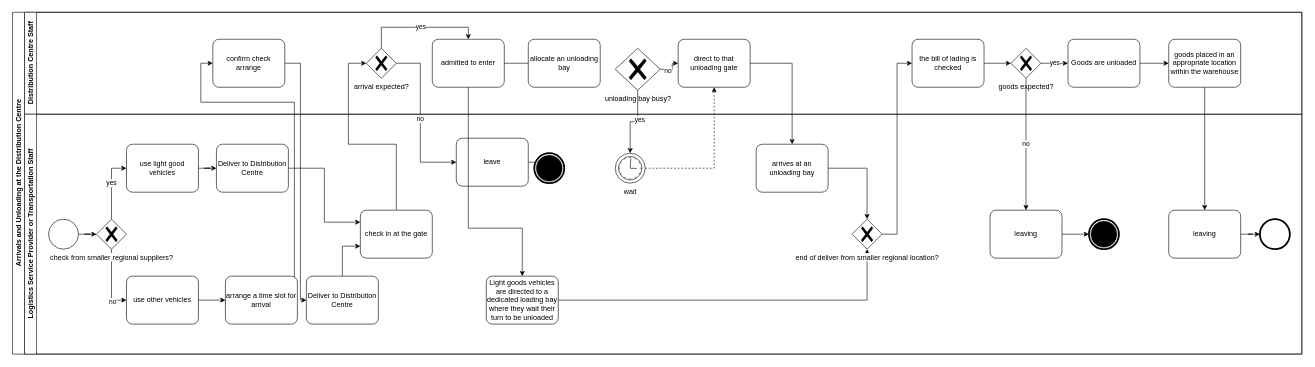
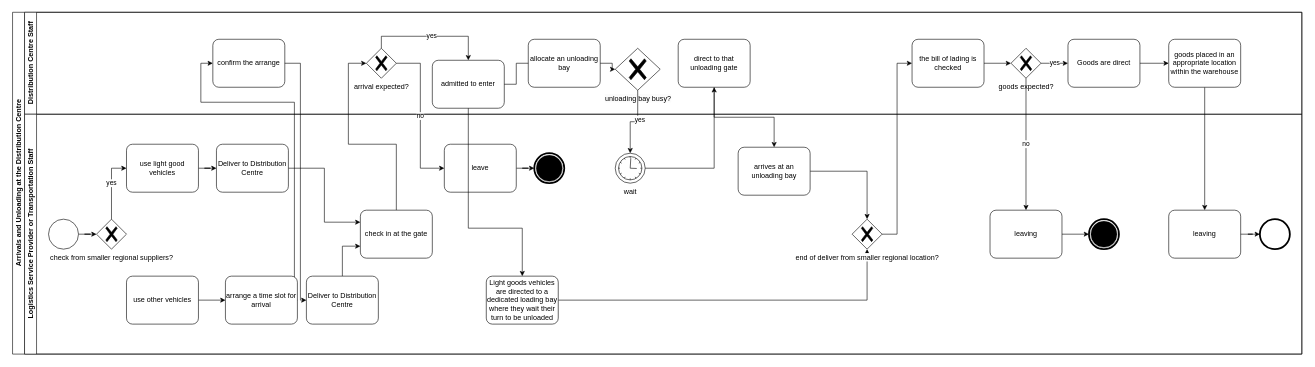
  <mxCell id="0" />
  <mxCell id="1" parent="0" />
  <mxCell id="2" value="Arrivals and Unloading at the Distribution Centre" style="swimlane;html=1;childLayout=stackLayout;resizeParent=1;resizeParentMax=0;horizontal=0;startSize=20;horizontalStack=0;" parent="1" vertex="1"><mxGeometry x="20" y="20" width="2150" height="570" as="geometry" /></mxCell>
  <mxCell id="3" value="Distribution Centre Staff" style="swimlane;html=1;startSize=20;horizontal=0;" parent="2" vertex="1"><mxGeometry x="20" width="2130" height="170" as="geometry" /></mxCell>
- <mxCell id="4" value="confirm check arrange" style="points=[[0.25,0,0],[0.5,0,0],[0.75,0,0],[1,0.25,0],[1,0.5,0],[1,0.75,0],[0.75,1,0],[0.5,1,0],[0.25,1,0],[0,0.75,0],[0,0.5,0],[0,0.25,0]];shape=mxgraph.bpmn.task;whiteSpace=wrap;rectStyle=rounded;size=10;html=1;taskMarker=abstract;" vertex="1" parent="3"><mxGeometry x="314" y="45" width="120" height="80" as="geometry" /></mxCell>
+ <mxCell id="4" value="confirm the arrange" style="points=[[0.25,0,0],[0.5,0,0],[0.75,0,0],[1,0.25,0],[1,0.5,0],[1,0.75,0],[0.75,1,0],[0.5,1,0],[0.25,1,0],[0,0.75,0],[0,0.5,0],[0,0.25,0]];shape=mxgraph.bpmn.task;whiteSpace=wrap;rectStyle=rounded;size=10;html=1;taskMarker=abstract;" vertex="1" parent="3"><mxGeometry x="314" y="45" width="120" height="80" as="geometry" /></mxCell>
  <mxCell id="5" value="arrival&amp;nbsp;expected?" style="points=[[0.25,0.25,0],[0.5,0,0],[0.75,0.25,0],[1,0.5,0],[0.75,0.75,0],[0.5,1,0],[0.25,0.75,0],[0,0.5,0]];shape=mxgraph.bpmn.gateway2;html=1;verticalLabelPosition=bottom;labelBackgroundColor=#ffffff;verticalAlign=top;align=center;perimeter=rhombusPerimeter;outlineConnect=0;outline=none;symbol=none;gwType=exclusive;" parent="3" vertex="1"><mxGeometry x="570" y="60" width="50" height="50" as="geometry" /></mxCell>
- <mxCell id="6" value="admitted to enter" style="points=[[0.25,0,0],[0.5,0,0],[0.75,0,0],[1,0.25,0],[1,0.5,0],[1,0.75,0],[0.75,1,0],[0.5,1,0],[0.25,1,0],[0,0.75,0],[0,0.5,0],[0,0.25,0]];shape=mxgraph.bpmn.task;whiteSpace=wrap;rectStyle=rounded;size=10;html=1;taskMarker=abstract;" parent="3" vertex="1"><mxGeometry x="680" y="45" width="120" height="80" as="geometry" /></mxCell>
+ <mxCell id="6" value="admitted to enter" style="points=[[0.25,0,0],[0.5,0,0],[0.75,0,0],[1,0.25,0],[1,0.5,0],[1,0.75,0],[0.75,1,0],[0.5,1,0],[0.25,1,0],[0,0.75,0],[0,0.5,0],[0,0.25,0]];shape=mxgraph.bpmn.task;whiteSpace=wrap;rectStyle=rounded;size=10;html=1;taskMarker=abstract;" parent="3" vertex="1"><mxGeometry x="680" y="80" width="120" height="80" as="geometry" /></mxCell>
  <mxCell id="7" style="edgeStyle=orthogonalEdgeStyle;rounded=0;orthogonalLoop=1;jettySize=auto;html=1;exitX=0.5;exitY=0;exitDx=0;exitDy=0;exitPerimeter=0;entryX=0.5;entryY=0;entryDx=0;entryDy=0;entryPerimeter=0;" parent="3" source="5" target="6" edge="1"><mxGeometry relative="1" as="geometry" /></mxCell>
  <mxCell id="8" value="yes" style="edgeLabel;html=1;align=center;verticalAlign=middle;resizable=0;points=[];" parent="7" vertex="1" connectable="0"><mxGeometry y="3" relative="1" as="geometry"><mxPoint y="1" as="offset" /></mxGeometry></mxCell>
  <mxCell id="9" value="allocate an unloading bay" style="points=[[0.25,0,0],[0.5,0,0],[0.75,0,0],[1,0.25,0],[1,0.5,0],[1,0.75,0],[0.75,1,0],[0.5,1,0],[0.25,1,0],[0,0.75,0],[0,0.5,0],[0,0.25,0]];shape=mxgraph.bpmn.task;whiteSpace=wrap;rectStyle=rounded;size=10;html=1;taskMarker=abstract;" parent="3" vertex="1"><mxGeometry x="840" y="45" width="120" height="80" as="geometry" /></mxCell>
  <mxCell id="10" style="edgeStyle=orthogonalEdgeStyle;rounded=0;orthogonalLoop=1;jettySize=auto;html=1;endArrow=none;" parent="3" source="6" target="9" edge="1"><mxGeometry relative="1" as="geometry" /></mxCell>
  <mxCell id="11" value="&lt;span style=&quot;background-color: rgb(251, 251, 251);&quot;&gt;unloading bay busy?&lt;/span&gt;" style="points=[[0.25,0.25,0],[0.5,0,0],[0.75,0.25,0],[1,0.5,0],[0.75,0.75,0],[0.5,1,0],[0.25,0.75,0],[0,0.5,0]];shape=mxgraph.bpmn.gateway2;html=1;verticalLabelPosition=bottom;labelBackgroundColor=#ffffff;verticalAlign=top;align=center;perimeter=rhombusPerimeter;outlineConnect=0;outline=none;symbol=none;gwType=exclusive;" parent="3" vertex="1"><mxGeometry x="985" y="60" width="75" height="70" as="geometry" /></mxCell>
+ <mxCell id="12" style="edgeStyle=orthogonalEdgeStyle;rounded=0;orthogonalLoop=1;jettySize=auto;html=1;entryX=0;entryY=0.5;entryDx=0;entryDy=0;entryPerimeter=0;" parent="3" source="9" target="11" edge="1"><mxGeometry relative="1" as="geometry" /></mxCell>
  <mxCell id="13" value="direct&amp;nbsp;to that unloading gate" style="points=[[0.25,0,0],[0.5,0,0],[0.75,0,0],[1,0.25,0],[1,0.5,0],[1,0.75,0],[0.75,1,0],[0.5,1,0],[0.25,1,0],[0,0.75,0],[0,0.5,0],[0,0.25,0]];shape=mxgraph.bpmn.task;whiteSpace=wrap;rectStyle=rounded;size=10;html=1;taskMarker=abstract;" vertex="1" parent="3"><mxGeometry x="1090" y="45" width="120" height="80" as="geometry" /></mxCell>
- <mxCell id="14" style="edgeStyle=orthogonalEdgeStyle;rounded=0;orthogonalLoop=1;jettySize=auto;html=1;" edge="1" parent="3" source="11" target="13"><mxGeometry relative="1" as="geometry" /></mxCell>
- <mxCell id="15" value="no" style="edgeLabel;html=1;align=center;verticalAlign=middle;resizable=0;points=[];" vertex="1" connectable="0" parent="14"><mxGeometry x="-0.391" y="-2" relative="1" as="geometry"><mxPoint as="offset" /></mxGeometry></mxCell>
  <mxCell id="16" style="edgeStyle=orthogonalEdgeStyle;rounded=0;orthogonalLoop=1;jettySize=auto;html=1;" edge="1" parent="3" source="17" target="19"><mxGeometry relative="1" as="geometry" /></mxCell>
  <mxCell id="17" value="the bill of lading is checked" style="points=[[0.25,0,0],[0.5,0,0],[0.75,0,0],[1,0.25,0],[1,0.5,0],[1,0.75,0],[0.75,1,0],[0.5,1,0],[0.25,1,0],[0,0.75,0],[0,0.5,0],[0,0.25,0]];shape=mxgraph.bpmn.task;whiteSpace=wrap;rectStyle=rounded;size=10;html=1;taskMarker=abstract;" vertex="1" parent="3"><mxGeometry x="1480" y="45" width="120" height="80" as="geometry" /></mxCell>
  <mxCell id="18" value="yes" style="edgeStyle=orthogonalEdgeStyle;rounded=0;orthogonalLoop=1;jettySize=auto;html=1;" edge="1" parent="3" source="19" target="20"><mxGeometry relative="1" as="geometry" /></mxCell>
  <mxCell id="19" value="goods expected?&lt;br&gt;" style="points=[[0.25,0.25,0],[0.5,0,0],[0.75,0.25,0],[1,0.5,0],[0.75,0.75,0],[0.5,1,0],[0.25,0.75,0],[0,0.5,0]];shape=mxgraph.bpmn.gateway2;html=1;verticalLabelPosition=bottom;labelBackgroundColor=#ffffff;verticalAlign=top;align=center;perimeter=rhombusPerimeter;outlineConnect=0;outline=none;symbol=none;gwType=exclusive;" vertex="1" parent="3"><mxGeometry x="1645" y="60" width="50" height="50" as="geometry" /></mxCell>
- <mxCell id="20" value="Goods are unloaded" style="points=[[0.25,0,0],[0.5,0,0],[0.75,0,0],[1,0.25,0],[1,0.5,0],[1,0.75,0],[0.75,1,0],[0.5,1,0],[0.25,1,0],[0,0.75,0],[0,0.5,0],[0,0.25,0]];shape=mxgraph.bpmn.task;whiteSpace=wrap;rectStyle=rounded;size=10;html=1;taskMarker=abstract;" vertex="1" parent="3"><mxGeometry x="1740" y="45" width="120" height="80" as="geometry" /></mxCell>
+ <mxCell id="20" value="Goods are direct" style="points=[[0.25,0,0],[0.5,0,0],[0.75,0,0],[1,0.25,0],[1,0.5,0],[1,0.75,0],[0.75,1,0],[0.5,1,0],[0.25,1,0],[0,0.75,0],[0,0.5,0],[0,0.25,0]];shape=mxgraph.bpmn.task;whiteSpace=wrap;rectStyle=rounded;size=10;html=1;taskMarker=abstract;" vertex="1" parent="3"><mxGeometry x="1740" y="45" width="120" height="80" as="geometry" /></mxCell>
  <mxCell id="21" style="edgeStyle=orthogonalEdgeStyle;rounded=0;orthogonalLoop=1;jettySize=auto;html=1;entryX=0;entryY=0.5;entryDx=0;entryDy=0;entryPerimeter=0;exitX=1;exitY=0.5;exitDx=0;exitDy=0;exitPerimeter=0;" edge="1" parent="2" source="42" target="4"><mxGeometry relative="1" as="geometry"><Array as="points"><mxPoint x="470" y="480" /><mxPoint x="470" y="150" /><mxPoint x="314" y="150" /><mxPoint x="314" y="85" /></Array></mxGeometry></mxCell>
  <mxCell id="22" style="edgeStyle=orthogonalEdgeStyle;rounded=0;orthogonalLoop=1;jettySize=auto;html=1;" edge="1" parent="2" source="4" target="44"><mxGeometry relative="1" as="geometry"><Array as="points"><mxPoint x="480" y="85" /><mxPoint x="480" y="480" /></Array></mxGeometry></mxCell>
  <mxCell id="23" style="edgeStyle=orthogonalEdgeStyle;rounded=0;orthogonalLoop=1;jettySize=auto;html=1;entryX=0;entryY=0.5;entryDx=0;entryDy=0;entryPerimeter=0;" edge="1" parent="2" source="39" target="5"><mxGeometry relative="1" as="geometry" /></mxCell>
  <mxCell id="24" value="no" style="edgeStyle=orthogonalEdgeStyle;rounded=0;orthogonalLoop=1;jettySize=auto;html=1;exitX=1;exitY=0.5;exitDx=0;exitDy=0;exitPerimeter=0;" parent="2" source="5" target="46" edge="1"><mxGeometry relative="1" as="geometry"><mxPoint x="700" y="140" as="targetPoint" /><Array as="points"><mxPoint x="680" y="85" /></Array></mxGeometry></mxCell>
  <mxCell id="25" style="edgeStyle=orthogonalEdgeStyle;rounded=0;orthogonalLoop=1;jettySize=auto;html=1;" edge="1" parent="2" source="11" target="50"><mxGeometry relative="1" as="geometry" /></mxCell>
  <mxCell id="26" value="yes" style="edgeLabel;html=1;align=center;verticalAlign=middle;resizable=0;points=[];" vertex="1" connectable="0" parent="25"><mxGeometry x="-0.181" y="3" relative="1" as="geometry"><mxPoint as="offset" /></mxGeometry></mxCell>
  <mxCell id="27" value="Logistics Service Provider or&amp;nbsp;Transportation Staff" style="swimlane;html=1;startSize=20;horizontal=0;" parent="2" vertex="1"><mxGeometry x="20" y="170" width="2130" height="400" as="geometry" /></mxCell>
  <mxCell id="28" style="edgeStyle=orthogonalEdgeStyle;rounded=0;orthogonalLoop=1;jettySize=auto;html=1;" edge="1" parent="27" source="29" target="34"><mxGeometry relative="1" as="geometry" /></mxCell>
  <mxCell id="29" value="" style="points=[[0.145,0.145,0],[0.5,0,0],[0.855,0.145,0],[1,0.5,0],[0.855,0.855,0],[0.5,1,0],[0.145,0.855,0],[0,0.5,0]];shape=mxgraph.bpmn.event;html=1;verticalLabelPosition=bottom;labelBackgroundColor=#ffffff;verticalAlign=top;align=center;perimeter=ellipsePerimeter;outlineConnect=0;aspect=fixed;outline=standard;symbol=general;" parent="27" vertex="1"><mxGeometry x="40" y="175" width="50" height="50" as="geometry" /></mxCell>
  <mxCell id="30" style="edgeStyle=orthogonalEdgeStyle;rounded=0;orthogonalLoop=1;jettySize=auto;html=1;entryX=0;entryY=0.5;entryDx=0;entryDy=0;entryPerimeter=0;exitX=0.5;exitY=0;exitDx=0;exitDy=0;exitPerimeter=0;" edge="1" parent="27" source="34" target="36"><mxGeometry relative="1" as="geometry" /></mxCell>
  <mxCell id="31" value="yes" style="edgeLabel;html=1;align=center;verticalAlign=middle;resizable=0;points=[];" vertex="1" connectable="0" parent="30"><mxGeometry x="0.105" y="1" relative="1" as="geometry"><mxPoint as="offset" /></mxGeometry></mxCell>
- <mxCell id="32" style="edgeStyle=orthogonalEdgeStyle;rounded=0;orthogonalLoop=1;jettySize=auto;html=1;entryX=0;entryY=0.5;entryDx=0;entryDy=0;entryPerimeter=0;" edge="1" parent="27" source="34" target="38"><mxGeometry relative="1" as="geometry" /></mxCell>
- <mxCell id="33" value="no" style="edgeLabel;html=1;align=center;verticalAlign=middle;resizable=0;points=[];" vertex="1" connectable="0" parent="32"><mxGeometry x="0.564" y="-2" relative="1" as="geometry"><mxPoint as="offset" /></mxGeometry></mxCell>
  <mxCell id="34" value="check from&amp;nbsp;smaller regional suppliers?" style="points=[[0.25,0.25,0],[0.5,0,0],[0.75,0.25,0],[1,0.5,0],[0.75,0.75,0],[0.5,1,0],[0.25,0.75,0],[0,0.5,0]];shape=mxgraph.bpmn.gateway2;html=1;verticalLabelPosition=bottom;labelBackgroundColor=#ffffff;verticalAlign=top;align=center;perimeter=rhombusPerimeter;outlineConnect=0;outline=none;symbol=none;gwType=exclusive;" vertex="1" parent="27"><mxGeometry x="120" y="175" width="50" height="50" as="geometry" /></mxCell>
  <mxCell id="35" style="edgeStyle=orthogonalEdgeStyle;rounded=0;orthogonalLoop=1;jettySize=auto;html=1;entryX=0;entryY=0.5;entryDx=0;entryDy=0;entryPerimeter=0;" edge="1" parent="27" source="36" target="41"><mxGeometry relative="1" as="geometry" /></mxCell>
  <mxCell id="36" value="use light good vehicles" style="points=[[0.25,0,0],[0.5,0,0],[0.75,0,0],[1,0.25,0],[1,0.5,0],[1,0.75,0],[0.75,1,0],[0.5,1,0],[0.25,1,0],[0,0.75,0],[0,0.5,0],[0,0.25,0]];shape=mxgraph.bpmn.task;whiteSpace=wrap;rectStyle=rounded;size=10;html=1;taskMarker=abstract;" vertex="1" parent="27"><mxGeometry x="170" y="50" width="120" height="80" as="geometry" /></mxCell>
  <mxCell id="37" style="edgeStyle=orthogonalEdgeStyle;rounded=0;orthogonalLoop=1;jettySize=auto;html=1;" edge="1" parent="27" source="38" target="42"><mxGeometry relative="1" as="geometry" /></mxCell>
  <mxCell id="38" value="use other vehicles" style="points=[[0.25,0,0],[0.5,0,0],[0.75,0,0],[1,0.25,0],[1,0.5,0],[1,0.75,0],[0.75,1,0],[0.5,1,0],[0.25,1,0],[0,0.75,0],[0,0.5,0],[0,0.25,0]];shape=mxgraph.bpmn.task;whiteSpace=wrap;rectStyle=rounded;size=10;html=1;taskMarker=abstract;" vertex="1" parent="27"><mxGeometry x="170" y="270" width="120" height="80" as="geometry" /></mxCell>
  <mxCell id="39" value="check in at the gate" style="points=[[0.25,0,0],[0.5,0,0],[0.75,0,0],[1,0.25,0],[1,0.5,0],[1,0.75,0],[0.75,1,0],[0.5,1,0],[0.25,1,0],[0,0.75,0],[0,0.5,0],[0,0.25,0]];shape=mxgraph.bpmn.task;whiteSpace=wrap;rectStyle=rounded;size=10;html=1;taskMarker=abstract;" parent="27" vertex="1"><mxGeometry x="560" y="160" width="120" height="80" as="geometry" /></mxCell>
  <mxCell id="40" style="edgeStyle=orthogonalEdgeStyle;rounded=0;orthogonalLoop=1;jettySize=auto;html=1;entryX=0;entryY=0.25;entryDx=0;entryDy=0;entryPerimeter=0;" edge="1" parent="27" source="41" target="39"><mxGeometry relative="1" as="geometry" /></mxCell>
  <mxCell id="41" value="Deliver to Distribution Centre" style="points=[[0.25,0,0],[0.5,0,0],[0.75,0,0],[1,0.25,0],[1,0.5,0],[1,0.75,0],[0.75,1,0],[0.5,1,0],[0.25,1,0],[0,0.75,0],[0,0.5,0],[0,0.25,0]];shape=mxgraph.bpmn.task;whiteSpace=wrap;rectStyle=rounded;size=10;html=1;taskMarker=abstract;" vertex="1" parent="27"><mxGeometry x="320" y="50" width="120" height="80" as="geometry" /></mxCell>
  <mxCell id="42" value="arrange a time slot for arrival" style="points=[[0.25,0,0],[0.5,0,0],[0.75,0,0],[1,0.25,0],[1,0.5,0],[1,0.75,0],[0.75,1,0],[0.5,1,0],[0.25,1,0],[0,0.75,0],[0,0.5,0],[0,0.25,0]];shape=mxgraph.bpmn.task;whiteSpace=wrap;rectStyle=rounded;size=10;html=1;taskMarker=abstract;" parent="27" vertex="1"><mxGeometry x="335" y="270" width="120" height="80" as="geometry" /></mxCell>
  <mxCell id="43" style="edgeStyle=orthogonalEdgeStyle;rounded=0;orthogonalLoop=1;jettySize=auto;html=1;entryX=0;entryY=0.75;entryDx=0;entryDy=0;entryPerimeter=0;" edge="1" parent="27" source="44" target="39"><mxGeometry relative="1" as="geometry"><mxPoint x="620" y="309.941" as="targetPoint" /></mxGeometry></mxCell>
  <mxCell id="44" value="Deliver to Distribution Centre" style="points=[[0.25,0,0],[0.5,0,0],[0.75,0,0],[1,0.25,0],[1,0.5,0],[1,0.75,0],[0.75,1,0],[0.5,1,0],[0.25,1,0],[0,0.75,0],[0,0.5,0],[0,0.25,0]];shape=mxgraph.bpmn.task;whiteSpace=wrap;rectStyle=rounded;size=10;html=1;taskMarker=abstract;" vertex="1" parent="27"><mxGeometry x="470" y="270" width="120" height="80" as="geometry" /></mxCell>
  <mxCell id="45" style="edgeStyle=orthogonalEdgeStyle;rounded=0;orthogonalLoop=1;jettySize=auto;html=1;" edge="1" parent="27" source="46" target="47"><mxGeometry relative="1" as="geometry" /></mxCell>
- <mxCell id="46" value="leave" style="points=[[0.25,0,0],[0.5,0,0],[0.75,0,0],[1,0.25,0],[1,0.5,0],[1,0.75,0],[0.75,1,0],[0.5,1,0],[0.25,1,0],[0,0.75,0],[0,0.5,0],[0,0.25,0]];shape=mxgraph.bpmn.task;whiteSpace=wrap;rectStyle=rounded;size=10;html=1;taskMarker=abstract;" parent="27" vertex="1"><mxGeometry x="720" y="40" width="120" height="80" as="geometry" /></mxCell>
+ <mxCell id="46" value="leave" style="points=[[0.25,0,0],[0.5,0,0],[0.75,0,0],[1,0.25,0],[1,0.5,0],[1,0.75,0],[0.75,1,0],[0.5,1,0],[0.25,1,0],[0,0.75,0],[0,0.5,0],[0,0.25,0]];shape=mxgraph.bpmn.task;whiteSpace=wrap;rectStyle=rounded;size=10;html=1;taskMarker=abstract;" parent="27" vertex="1"><mxGeometry x="700" y="50" width="120" height="80" as="geometry" /></mxCell>
  <mxCell id="47" value="" style="points=[[0.145,0.145,0],[0.5,0,0],[0.855,0.145,0],[1,0.5,0],[0.855,0.855,0],[0.5,1,0],[0.145,0.855,0],[0,0.5,0]];shape=mxgraph.bpmn.event;html=1;verticalLabelPosition=bottom;labelBackgroundColor=#ffffff;verticalAlign=top;align=center;perimeter=ellipsePerimeter;outlineConnect=0;aspect=fixed;outline=end;symbol=terminate;" parent="27" vertex="1"><mxGeometry x="850" y="65" width="50" height="50" as="geometry" /></mxCell>
  <mxCell id="48" style="edgeStyle=orthogonalEdgeStyle;rounded=0;orthogonalLoop=1;jettySize=auto;html=1;entryX=0.5;entryY=1;entryDx=0;entryDy=0;entryPerimeter=0;" edge="1" parent="27" source="49" target="53"><mxGeometry relative="1" as="geometry" /></mxCell>
  <mxCell id="49" value="Light goods vehicles are directed to a dedicated loading bay where they wait their turn to be unloaded" style="points=[[0.25,0,0],[0.5,0,0],[0.75,0,0],[1,0.25,0],[1,0.5,0],[1,0.75,0],[0.75,1,0],[0.5,1,0],[0.25,1,0],[0,0.75,0],[0,0.5,0],[0,0.25,0]];shape=mxgraph.bpmn.task;whiteSpace=wrap;rectStyle=rounded;size=10;html=1;taskMarker=abstract;" vertex="1" parent="27"><mxGeometry x="770" y="270" width="120" height="80" as="geometry" /></mxCell>
  <mxCell id="50" value="wait" style="points=[[0.145,0.145,0],[0.5,0,0],[0.855,0.145,0],[1,0.5,0],[0.855,0.855,0],[0.5,1,0],[0.145,0.855,0],[0,0.5,0]];shape=mxgraph.bpmn.event;html=1;verticalLabelPosition=bottom;labelBackgroundColor=#ffffff;verticalAlign=top;align=center;perimeter=ellipsePerimeter;outlineConnect=0;aspect=fixed;outline=standard;symbol=timer;" vertex="1" parent="27"><mxGeometry x="985" y="65" width="50" height="50" as="geometry" /></mxCell>
  <mxCell id="51" style="edgeStyle=orthogonalEdgeStyle;rounded=0;orthogonalLoop=1;jettySize=auto;html=1;entryX=0.5;entryY=0;entryDx=0;entryDy=0;entryPerimeter=0;" edge="1" parent="27" source="52" target="53"><mxGeometry relative="1" as="geometry" /></mxCell>
- <mxCell id="52" value="arrives at an unloading bay" style="points=[[0.25,0,0],[0.5,0,0],[0.75,0,0],[1,0.25,0],[1,0.5,0],[1,0.75,0],[0.75,1,0],[0.5,1,0],[0.25,1,0],[0,0.75,0],[0,0.5,0],[0,0.25,0]];shape=mxgraph.bpmn.task;whiteSpace=wrap;rectStyle=rounded;size=10;html=1;taskMarker=abstract;" vertex="1" parent="27"><mxGeometry x="1220" y="50" width="120" height="80" as="geometry" /></mxCell>
+ <mxCell id="52" value="arrives at an unloading bay" style="points=[[0.25,0,0],[0.5,0,0],[0.75,0,0],[1,0.25,0],[1,0.5,0],[1,0.75,0],[0.75,1,0],[0.5,1,0],[0.25,1,0],[0,0.75,0],[0,0.5,0],[0,0.25,0]];shape=mxgraph.bpmn.task;whiteSpace=wrap;rectStyle=rounded;size=10;html=1;taskMarker=abstract;" vertex="1" parent="27"><mxGeometry x="1190" y="55" width="120" height="80" as="geometry" /></mxCell>
  <mxCell id="53" value="end of deliver from&amp;nbsp;smaller regional location?" style="points=[[0.25,0.25,0],[0.5,0,0],[0.75,0.25,0],[1,0.5,0],[0.75,0.75,0],[0.5,1,0],[0.25,0.75,0],[0,0.5,0]];shape=mxgraph.bpmn.gateway2;html=1;verticalLabelPosition=bottom;labelBackgroundColor=#ffffff;verticalAlign=top;align=center;perimeter=rhombusPerimeter;outlineConnect=0;outline=none;symbol=none;gwType=exclusive;" vertex="1" parent="27"><mxGeometry x="1380" y="175" width="50" height="50" as="geometry" /></mxCell>
  <mxCell id="54" style="edgeStyle=orthogonalEdgeStyle;rounded=0;orthogonalLoop=1;jettySize=auto;html=1;" edge="1" parent="27" source="55" target="56"><mxGeometry relative="1" as="geometry"><mxPoint x="1775" y="200" as="targetPoint" /></mxGeometry></mxCell>
  <mxCell id="55" value="leaving" style="points=[[0.25,0,0],[0.5,0,0],[0.75,0,0],[1,0.25,0],[1,0.5,0],[1,0.75,0],[0.75,1,0],[0.5,1,0],[0.25,1,0],[0,0.75,0],[0,0.5,0],[0,0.25,0]];shape=mxgraph.bpmn.task;whiteSpace=wrap;rectStyle=rounded;size=10;html=1;taskMarker=abstract;" vertex="1" parent="27"><mxGeometry x="1610" y="160" width="120" height="80" as="geometry" /></mxCell>
  <mxCell id="56" value="" style="points=[[0.145,0.145,0],[0.5,0,0],[0.855,0.145,0],[1,0.5,0],[0.855,0.855,0],[0.5,1,0],[0.145,0.855,0],[0,0.5,0]];shape=mxgraph.bpmn.event;html=1;verticalLabelPosition=bottom;labelBackgroundColor=#ffffff;verticalAlign=top;align=center;perimeter=ellipsePerimeter;outlineConnect=0;aspect=fixed;outline=end;symbol=terminate;" vertex="1" parent="27"><mxGeometry x="1775" y="175" width="50" height="50" as="geometry" /></mxCell>
  <mxCell id="57" value="leaving" style="points=[[0.25,0,0],[0.5,0,0],[0.75,0,0],[1,0.25,0],[1,0.5,0],[1,0.75,0],[0.75,1,0],[0.5,1,0],[0.25,1,0],[0,0.75,0],[0,0.5,0],[0,0.25,0]];shape=mxgraph.bpmn.task;whiteSpace=wrap;rectStyle=rounded;size=10;html=1;taskMarker=abstract;" vertex="1" parent="27"><mxGeometry x="1908" y="160" width="120" height="80" as="geometry" /></mxCell>
- <mxCell id="58" style="edgeStyle=orthogonalEdgeStyle;rounded=0;orthogonalLoop=1;jettySize=auto;html=1;dashed=1;" edge="1" parent="2" source="50" target="13"><mxGeometry relative="1" as="geometry" /></mxCell>
+ <mxCell id="58" style="edgeStyle=orthogonalEdgeStyle;rounded=0;orthogonalLoop=1;jettySize=auto;html=1;" edge="1" parent="2" source="50" target="13"><mxGeometry relative="1" as="geometry" /></mxCell>
  <mxCell id="59" style="edgeStyle=orthogonalEdgeStyle;rounded=0;orthogonalLoop=1;jettySize=auto;html=1;" edge="1" parent="2" source="13" target="52"><mxGeometry relative="1" as="geometry" /></mxCell>
  <mxCell id="60" style="edgeStyle=orthogonalEdgeStyle;rounded=0;orthogonalLoop=1;jettySize=auto;html=1;" edge="1" parent="2" source="6" target="49"><mxGeometry relative="1" as="geometry"><Array as="points"><mxPoint x="760" y="360" /><mxPoint x="850" y="360" /></Array></mxGeometry></mxCell>
  <mxCell id="61" style="edgeStyle=orthogonalEdgeStyle;rounded=0;orthogonalLoop=1;jettySize=auto;html=1;entryX=0;entryY=0.5;entryDx=0;entryDy=0;entryPerimeter=0;" edge="1" parent="2" source="53" target="17"><mxGeometry relative="1" as="geometry" /></mxCell>
  <mxCell id="62" value="no" style="edgeStyle=orthogonalEdgeStyle;rounded=0;orthogonalLoop=1;jettySize=auto;html=1;" edge="1" parent="2" source="19" target="55"><mxGeometry relative="1" as="geometry" /></mxCell>
  <mxCell id="63" style="edgeStyle=orthogonalEdgeStyle;rounded=0;orthogonalLoop=1;jettySize=auto;html=1;" edge="1" parent="1" source="64" target="57"><mxGeometry relative="1" as="geometry" /></mxCell>
  <mxCell id="64" value="goods placed in an appropriate location within the warehouse" style="points=[[0.25,0,0],[0.5,0,0],[0.75,0,0],[1,0.25,0],[1,0.5,0],[1,0.75,0],[0.75,1,0],[0.5,1,0],[0.25,1,0],[0,0.75,0],[0,0.5,0],[0,0.25,0]];shape=mxgraph.bpmn.task;whiteSpace=wrap;rectStyle=rounded;size=10;html=1;taskMarker=abstract;" vertex="1" parent="1"><mxGeometry x="1948" y="65" width="120" height="80" as="geometry" /></mxCell>
  <mxCell id="65" style="edgeStyle=orthogonalEdgeStyle;rounded=0;orthogonalLoop=1;jettySize=auto;html=1;" edge="1" parent="1" source="20" target="64"><mxGeometry relative="1" as="geometry" /></mxCell>
  <mxCell id="66" value="" style="points=[[0.145,0.145,0],[0.5,0,0],[0.855,0.145,0],[1,0.5,0],[0.855,0.855,0],[0.5,1,0],[0.145,0.855,0],[0,0.5,0]];shape=mxgraph.bpmn.event;html=1;verticalLabelPosition=bottom;labelBackgroundColor=#ffffff;verticalAlign=top;align=center;perimeter=ellipsePerimeter;outlineConnect=0;aspect=fixed;outline=end;symbol=terminate2;" vertex="1" parent="1"><mxGeometry x="2100" y="365" width="50" height="50" as="geometry" /></mxCell>
  <mxCell id="67" style="edgeStyle=orthogonalEdgeStyle;rounded=0;orthogonalLoop=1;jettySize=auto;html=1;" edge="1" parent="1" source="57" target="66"><mxGeometry relative="1" as="geometry" /></mxCell>
